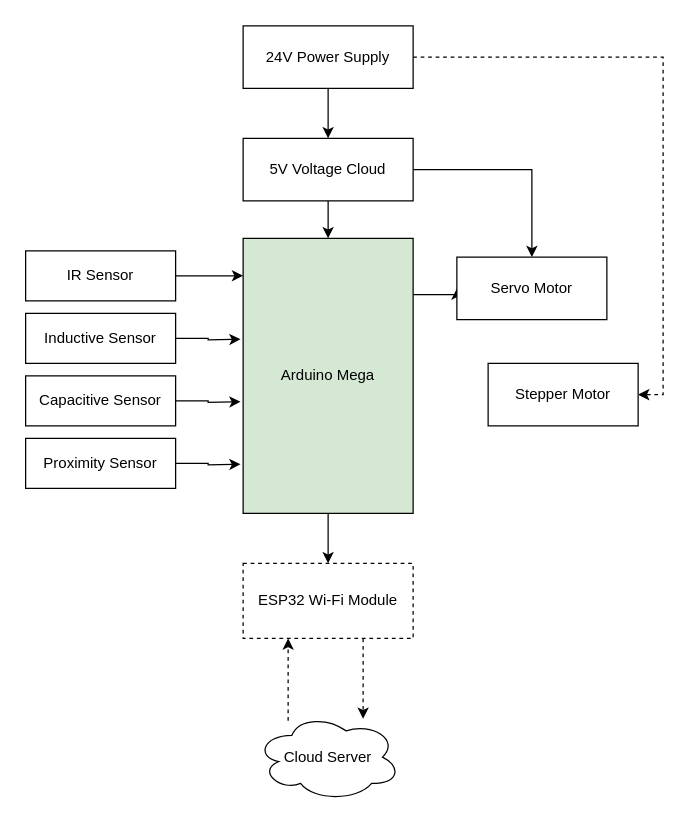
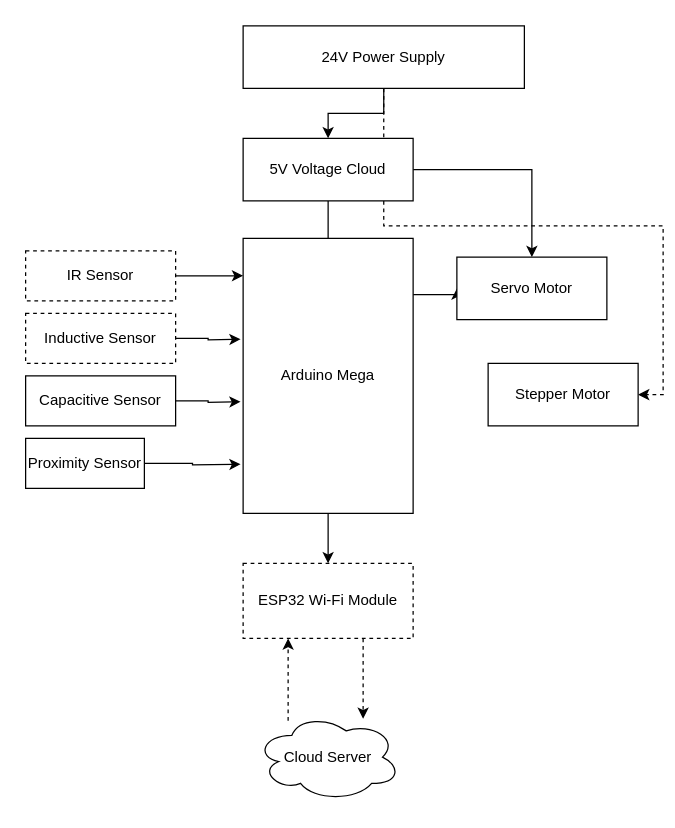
  <mxCell id="0" />
  <mxCell id="1" parent="0" />
  <mxCell id="2" style="edgeStyle=orthogonalEdgeStyle;rounded=0;orthogonalLoop=1;jettySize=auto;html=1;entryX=0;entryY=0.5;entryDx=0;entryDy=0;" edge="1" parent="1" source="4" target="19"><mxGeometry relative="1" as="geometry"><Array as="points"><mxPoint x="350" y="235" /><mxPoint x="350" y="235" /></Array></mxGeometry></mxCell>
  <mxCell id="3" value="" style="edgeStyle=orthogonalEdgeStyle;rounded=0;orthogonalLoop=1;jettySize=auto;html=1;" edge="1" parent="1" source="4" target="24"><mxGeometry relative="1" as="geometry" /></mxCell>
- <mxCell id="4" value="Arduino Mega" style="rounded=0;whiteSpace=wrap;html=1;fillColor=#d5e8d4;" vertex="1" parent="1"><mxGeometry x="194" y="190" width="136" height="220" as="geometry" /></mxCell>
+ <mxCell id="4" value="Arduino Mega" style="rounded=0;whiteSpace=wrap;html=1;" vertex="1" parent="1"><mxGeometry x="194" y="190" width="136" height="220" as="geometry" /></mxCell>
  <mxCell id="5" value="" style="edgeStyle=orthogonalEdgeStyle;rounded=0;orthogonalLoop=1;jettySize=auto;html=1;" edge="1" parent="1" source="7" target="10"><mxGeometry relative="1" as="geometry" /></mxCell>
  <mxCell id="6" style="edgeStyle=orthogonalEdgeStyle;rounded=0;orthogonalLoop=1;jettySize=auto;html=1;entryX=1;entryY=0.5;entryDx=0;entryDy=0;dashed=1;" edge="1" parent="1" source="7" target="20"><mxGeometry relative="1" as="geometry" /></mxCell>
- <mxCell id="7" value="24V Power Supply" style="rounded=0;whiteSpace=wrap;html=1;" vertex="1" parent="1"><mxGeometry x="194" y="20" width="136" height="50" as="geometry" /></mxCell>
- <mxCell id="8" value="" style="edgeStyle=orthogonalEdgeStyle;rounded=0;orthogonalLoop=1;jettySize=auto;html=1;" edge="1" parent="1" source="10" target="4"><mxGeometry relative="1" as="geometry" /></mxCell>
+ <mxCell id="7" value="24V Power Supply" style="rounded=0;whiteSpace=wrap;html=1;" vertex="1" parent="1"><mxGeometry x="194" y="20" width="225" height="50" as="geometry" /></mxCell>
+ <mxCell id="8" value="" style="edgeStyle=orthogonalEdgeStyle;rounded=0;orthogonalLoop=1;jettySize=auto;html=1;endArrow=none;" edge="1" parent="1" source="10" target="4"><mxGeometry relative="1" as="geometry" /></mxCell>
  <mxCell id="9" style="edgeStyle=orthogonalEdgeStyle;rounded=0;orthogonalLoop=1;jettySize=auto;html=1;entryX=0.5;entryY=0;entryDx=0;entryDy=0;" edge="1" parent="1" source="10" target="19"><mxGeometry relative="1" as="geometry" /></mxCell>
  <mxCell id="10" value="5V Voltage Cloud" style="rounded=0;whiteSpace=wrap;html=1;" vertex="1" parent="1"><mxGeometry x="194" y="110" width="136" height="50" as="geometry" /></mxCell>
  <mxCell id="11" style="edgeStyle=orthogonalEdgeStyle;rounded=0;orthogonalLoop=1;jettySize=auto;html=1;entryX=0;entryY=0.136;entryDx=0;entryDy=0;entryPerimeter=0;" edge="1" parent="1" source="12" target="4"><mxGeometry relative="1" as="geometry"><mxPoint x="190" y="220" as="targetPoint" /><Array as="points" /></mxGeometry></mxCell>
- <mxCell id="12" value="IR Sensor" style="rounded=0;whiteSpace=wrap;html=1;" vertex="1" parent="1"><mxGeometry x="20" y="200" width="120" height="40" as="geometry" /></mxCell>
+ <mxCell id="12" value="IR Sensor" style="rounded=0;whiteSpace=wrap;html=1;dashed=1;" vertex="1" parent="1"><mxGeometry x="20" y="200" width="120" height="40" as="geometry" /></mxCell>
  <mxCell id="13" value="" style="edgeStyle=orthogonalEdgeStyle;rounded=0;orthogonalLoop=1;jettySize=auto;html=1;entryX=-0.015;entryY=0.128;entryDx=0;entryDy=0;entryPerimeter=0;" edge="1" parent="1" source="14"><mxGeometry relative="1" as="geometry"><mxPoint x="191.96" y="270.72" as="targetPoint" /></mxGeometry></mxCell>
- <mxCell id="14" value="Inductive Sensor" style="rounded=0;whiteSpace=wrap;html=1;" vertex="1" parent="1"><mxGeometry x="20" y="250" width="120" height="40" as="geometry" /></mxCell>
+ <mxCell id="14" value="Inductive Sensor" style="rounded=0;whiteSpace=wrap;html=1;dashed=1;" vertex="1" parent="1"><mxGeometry x="20" y="250" width="120" height="40" as="geometry" /></mxCell>
  <mxCell id="15" value="" style="edgeStyle=orthogonalEdgeStyle;rounded=0;orthogonalLoop=1;jettySize=auto;html=1;entryX=-0.015;entryY=0.128;entryDx=0;entryDy=0;entryPerimeter=0;" edge="1" parent="1" source="16"><mxGeometry relative="1" as="geometry"><mxPoint x="191.96" y="320.72" as="targetPoint" /></mxGeometry></mxCell>
  <mxCell id="16" value="Capacitive Sensor" style="rounded=0;whiteSpace=wrap;html=1;" vertex="1" parent="1"><mxGeometry x="20" y="300" width="120" height="40" as="geometry" /></mxCell>
  <mxCell id="17" value="" style="edgeStyle=orthogonalEdgeStyle;rounded=0;orthogonalLoop=1;jettySize=auto;html=1;entryX=-0.015;entryY=0.128;entryDx=0;entryDy=0;entryPerimeter=0;" edge="1" parent="1" source="18"><mxGeometry relative="1" as="geometry"><mxPoint x="191.96" y="370.72" as="targetPoint" /></mxGeometry></mxCell>
- <mxCell id="18" value="Proximity Sensor" style="rounded=0;whiteSpace=wrap;html=1;" vertex="1" parent="1"><mxGeometry x="20" y="350" width="120" height="40" as="geometry" /></mxCell>
+ <mxCell id="18" value="Proximity Sensor" style="rounded=0;whiteSpace=wrap;html=1;" vertex="1" parent="1"><mxGeometry x="20" y="350" width="95" height="40" as="geometry" /></mxCell>
  <mxCell id="19" value="Servo Motor" style="rounded=0;whiteSpace=wrap;html=1;" vertex="1" parent="1"><mxGeometry x="365" y="205" width="120" height="50" as="geometry" /></mxCell>
  <mxCell id="20" value="Stepper Motor" style="rounded=0;whiteSpace=wrap;html=1;" vertex="1" parent="1"><mxGeometry x="390" y="290" width="120" height="50" as="geometry" /></mxCell>
  <mxCell id="21" value="" style="edgeStyle=orthogonalEdgeStyle;rounded=0;orthogonalLoop=1;jettySize=auto;html=1;dashed=1;" edge="1" parent="1" source="22" target="24"><mxGeometry relative="1" as="geometry"><Array as="points"><mxPoint x="230" y="550" /><mxPoint x="230" y="550" /></Array></mxGeometry></mxCell>
  <mxCell id="22" value="Cloud Server" style="ellipse;shape=cloud;whiteSpace=wrap;html=1;" vertex="1" parent="1"><mxGeometry x="204" y="570" width="116" height="70" as="geometry" /></mxCell>
  <mxCell id="23" value="" style="edgeStyle=orthogonalEdgeStyle;rounded=0;orthogonalLoop=1;jettySize=auto;html=1;dashed=1;" edge="1" parent="1" source="24" target="22"><mxGeometry relative="1" as="geometry"><Array as="points"><mxPoint x="290" y="540" /><mxPoint x="290" y="540" /></Array></mxGeometry></mxCell>
  <mxCell id="24" value="ESP32 Wi-Fi Module" style="rounded=0;whiteSpace=wrap;html=1;dashed=1;" vertex="1" parent="1"><mxGeometry x="194" y="450" width="136" height="60" as="geometry" /></mxCell>
